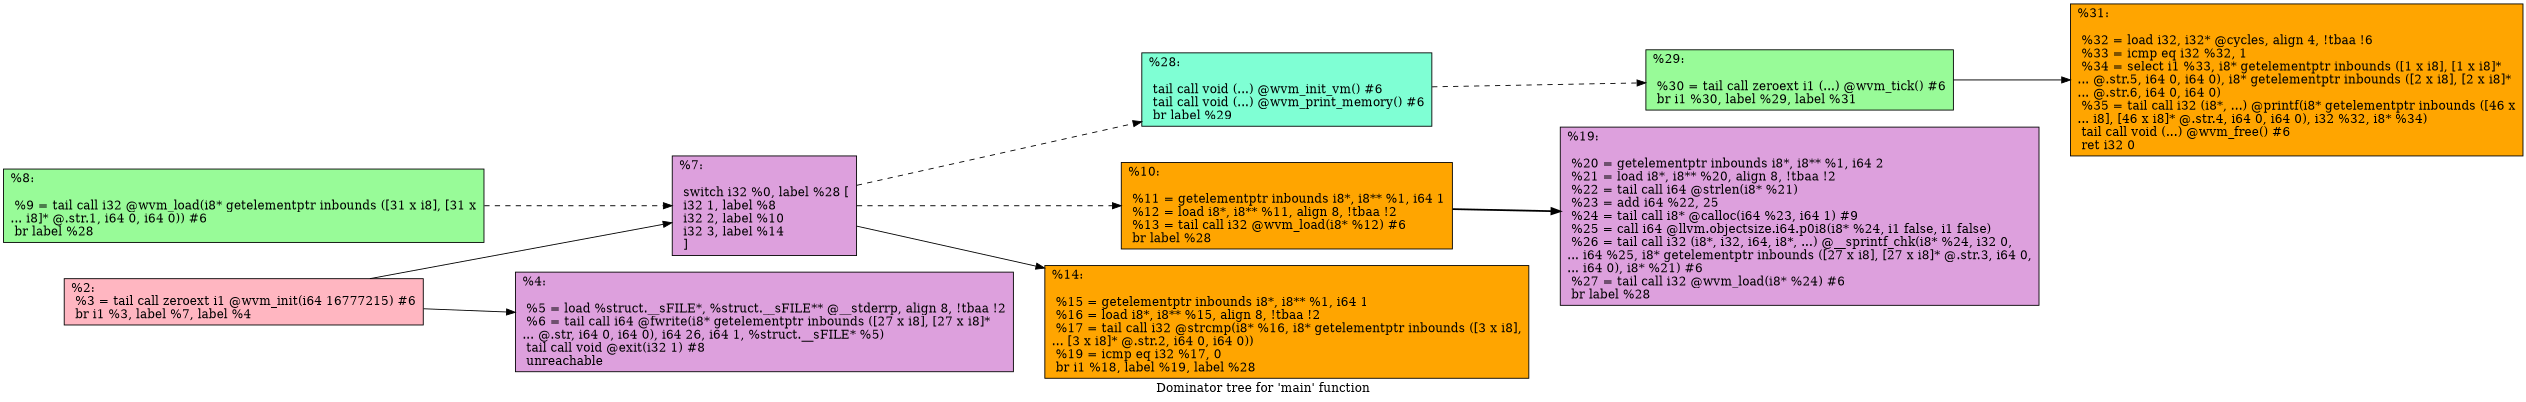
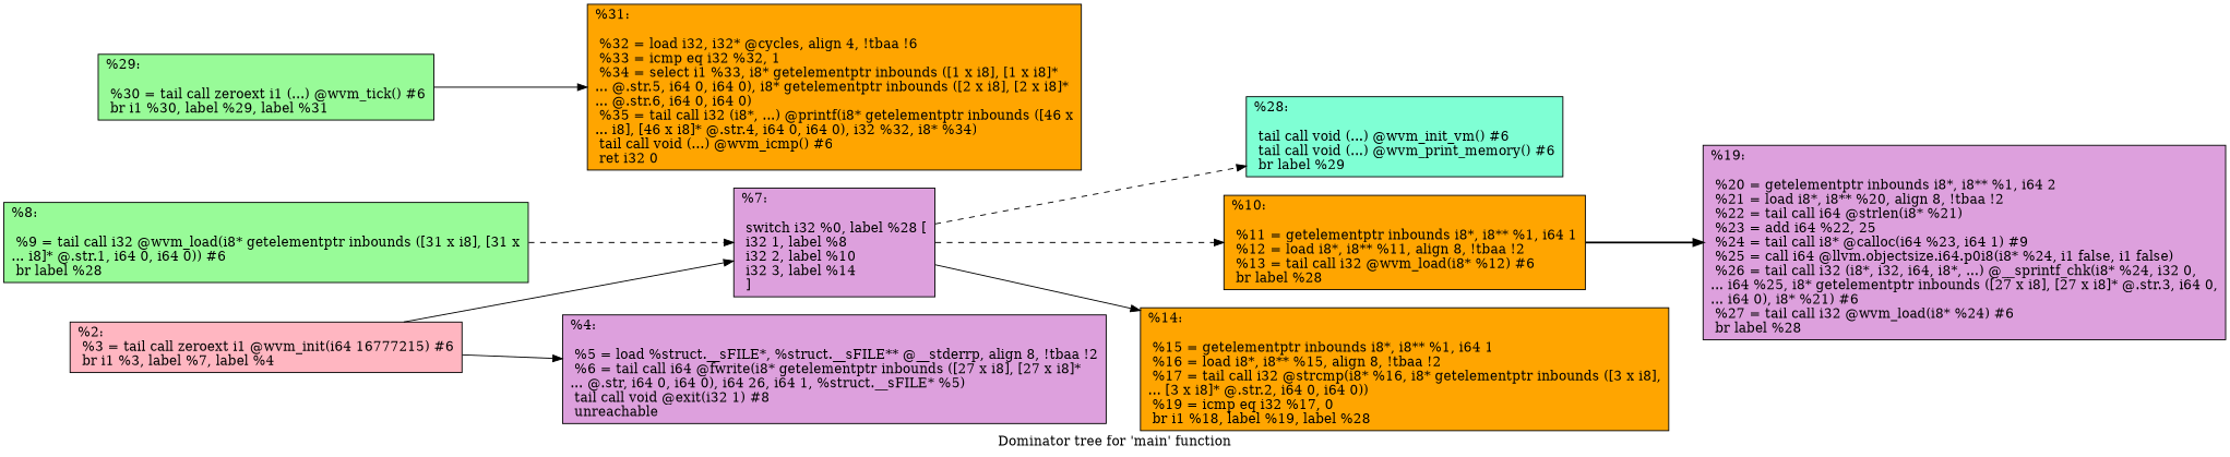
  digraph {
    label="Dominator tree for 'main' function"
    rankdir=LR
    node [fillcolor=plum shape=record style=filled]
    edge [style=solid]
    n1 [fillcolor=lightpink label="{%2:\l  %3 = tail call zeroext i1 @wvm_init(i64 16777215) #6\l  br i1 %3, label %7, label %4\l}"]
    n2 [label="{%7:\l\l  switch i32 %0, label %28 [\l    i32 1, label %8\l    i32 2, label %10\l    i32 3, label %14\l  ]\l}"]
    n3 [label="{%4:\l\l  %5 = load %struct.__sFILE*, %struct.__sFILE** @__stderrp, align 8, !tbaa !2\l  %6 = tail call i64 @fwrite(i8* getelementptr inbounds ([27 x i8], [27 x i8]*\l... @.str, i64 0, i64 0), i64 26, i64 1, %struct.__sFILE* %5)\l  tail call void @exit(i32 1) #8\l  unreachable\l}"]
    n4 [fillcolor=aquamarine label="{%28:\l\l  tail call void (...) @wvm_init_vm() #6\l  tail call void (...) @wvm_print_memory() #6\l  br label %29\l}"]
    n5 [fillcolor=orange label="{%10:\l\l  %11 = getelementptr inbounds i8*, i8** %1, i64 1\l  %12 = load i8*, i8** %11, align 8, !tbaa !2\l  %13 = tail call i32 @wvm_load(i8* %12) #6\l  br label %28\l}"]
    n6 [fillcolor=orange label="{%14:\l\l  %15 = getelementptr inbounds i8*, i8** %1, i64 1\l  %16 = load i8*, i8** %15, align 8, !tbaa !2\l  %17 = tail call i32 @strcmp(i8* %16, i8* getelementptr inbounds ([3 x i8],\l... [3 x i8]* @.str.2, i64 0, i64 0))\l  %19 = icmp eq i32 %17, 0\l  br i1 %18, label %19, label %28\l}"]
    n7 [fillcolor=palegreen label="{%29:\l\l  %30 = tail call zeroext i1 (...) @wvm_tick() #6\l  br i1 %30, label %29, label %31\l}"]
    n8 [fillcolor=palegreen label="{%8:\l\l  %9 = tail call i32 @wvm_load(i8* getelementptr inbounds ([31 x i8], [31 x\l... i8]* @.str.1, i64 0, i64 0)) #6\l  br label %28\l}"]
    n9 [label="{%19:\l\l  %20 = getelementptr inbounds i8*, i8** %1, i64 2\l  %21 = load i8*, i8** %20, align 8, !tbaa !2\l  %22 = tail call i64 @strlen(i8* %21)\l  %23 = add i64 %22, 25\l  %24 = tail call i8* @calloc(i64 %23, i64 1) #9\l  %25 = call i64 @llvm.objectsize.i64.p0i8(i8* %24, i1 false, i1 false)\l  %26 = tail call i32 (i8*, i32, i64, i8*, ...) @__sprintf_chk(i8* %24, i32 0,\l... i64 %25, i8* getelementptr inbounds ([27 x i8], [27 x i8]* @.str.3, i64 0,\l... i64 0), i8* %21) #6\l  %27 = tail call i32 @wvm_load(i8* %24) #6\l  br label %28\l}"]
-   n10 [fillcolor=orange label="{%31:\l\l  %32 = load i32, i32* @cycles, align 4, !tbaa !6\l  %33 = icmp eq i32 %32, 1\l  %34 = select i1 %33, i8* getelementptr inbounds ([1 x i8], [1 x i8]*\l... @.str.5, i64 0, i64 0), i8* getelementptr inbounds ([2 x i8], [2 x i8]*\l... @.str.6, i64 0, i64 0)\l  %35 = tail call i32 (i8*, ...) @printf(i8* getelementptr inbounds ([46 x\l... i8], [46 x i8]* @.str.4, i64 0, i64 0), i32 %32, i8* %34)\l  tail call void (...) @wvm_free() #6\l  ret i32 0\l}"]
+   n10 [fillcolor=orange label="{%31:\l\l  %32 = load i32, i32* @cycles, align 4, !tbaa !6\l  %33 = icmp eq i32 %32, 1\l  %34 = select i1 %33, i8* getelementptr inbounds ([1 x i8], [1 x i8]*\l... @.str.5, i64 0, i64 0), i8* getelementptr inbounds ([2 x i8], [2 x i8]*\l... @.str.6, i64 0, i64 0)\l  %35 = tail call i32 (i8*, ...) @printf(i8* getelementptr inbounds ([46 x\l... i8], [46 x i8]* @.str.4, i64 0, i64 0), i32 %32, i8* %34)\l  tail call void (...) @wvm_icmp() #6\l  ret i32 0\l}"]
    n1 -> n2
    n1 -> n3
    n2 -> n4 [style=dashed]
    n2 -> n5 [style=dashed]
    n2 -> n6
-   n4 -> n7 [style=dashed]
    n5 -> n9 [style=bold]
    n7 -> n10
    n8 -> n2 [style=dashed]
  }
